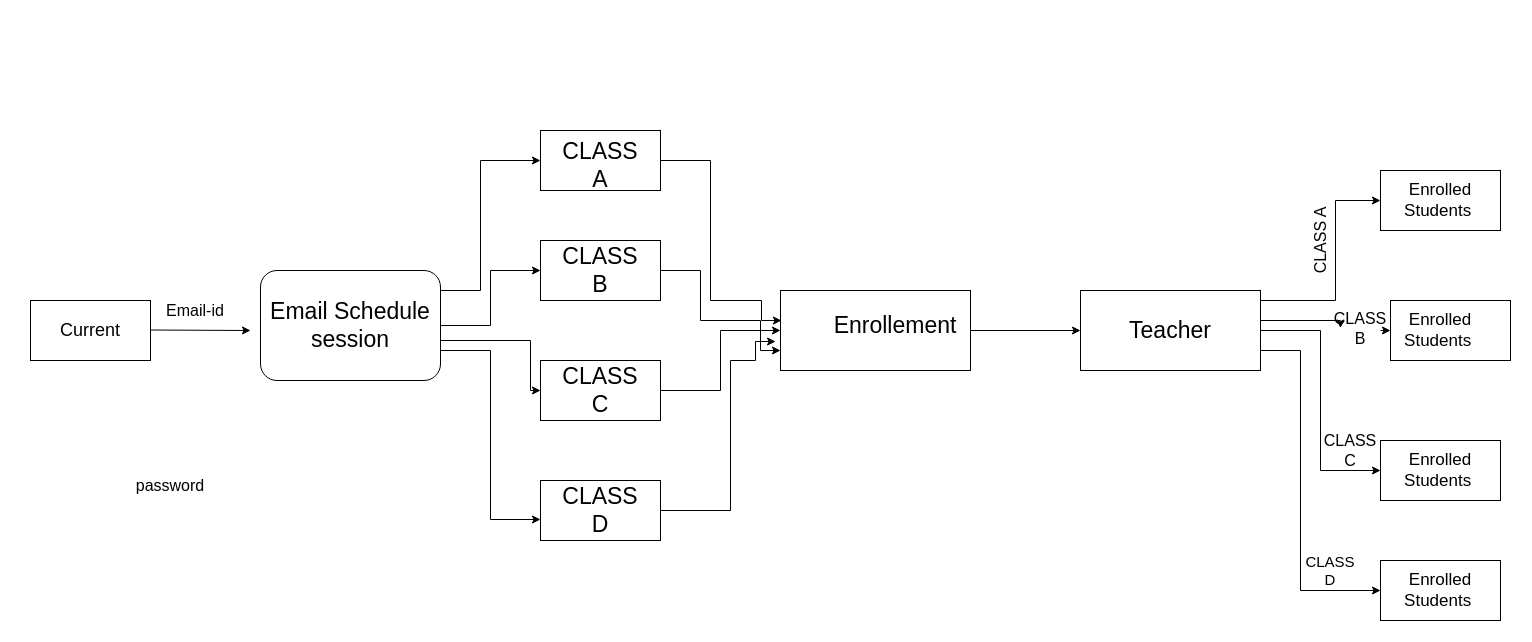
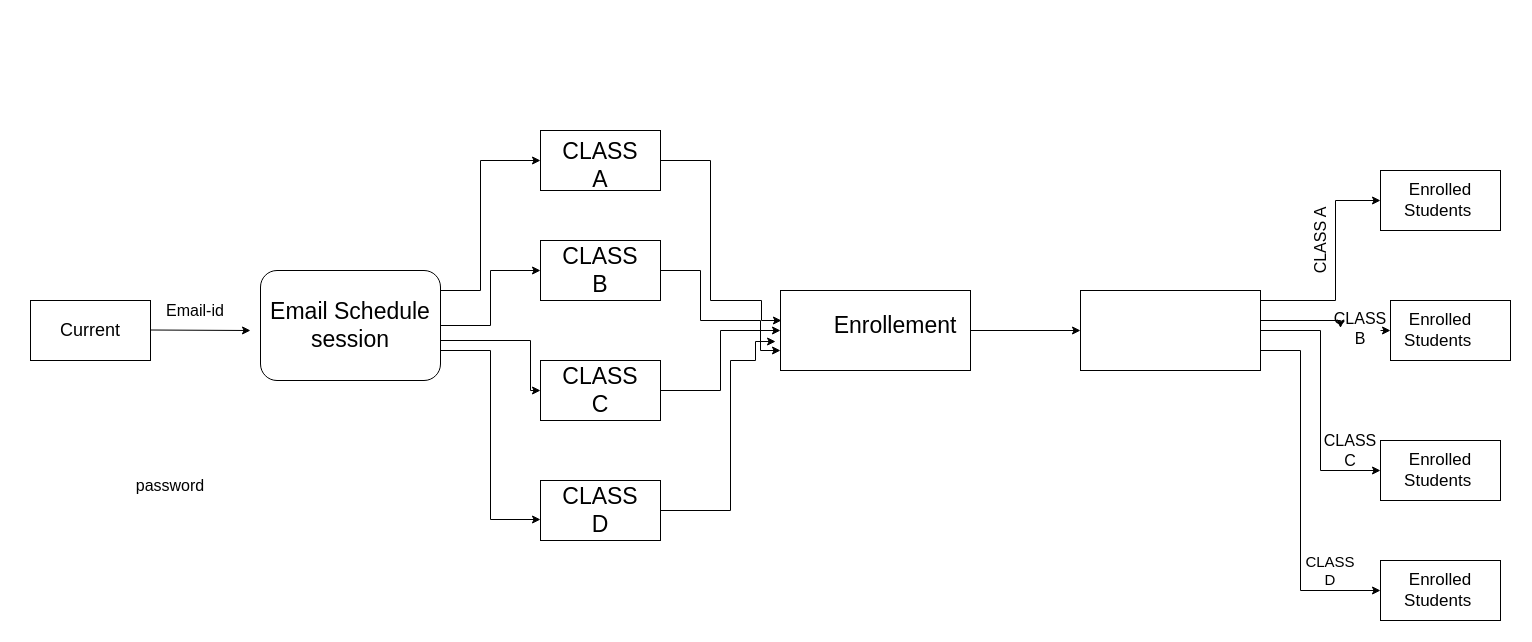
  <mxCell id="0" />
  <mxCell id="1" parent="0" />
  <mxCell id="2" value="" style="rounded=0;whiteSpace=wrap;html=1;" vertex="1" parent="1"><mxGeometry x="30" y="300" width="120" height="60" as="geometry" /></mxCell>
  <mxCell id="3" value="" style="edgeStyle=orthogonalEdgeStyle;rounded=0;orthogonalLoop=1;jettySize=auto;html=1;" edge="1" parent="1" source="7" target="13"><mxGeometry relative="1" as="geometry"><Array as="points"><mxPoint x="530" y="340" /><mxPoint x="530" y="390" /></Array></mxGeometry></mxCell>
  <mxCell id="4" style="edgeStyle=orthogonalEdgeStyle;rounded=0;orthogonalLoop=1;jettySize=auto;html=1;entryX=0;entryY=0.5;entryDx=0;entryDy=0;" edge="1" parent="1" source="7" target="11"><mxGeometry relative="1" as="geometry"><Array as="points"><mxPoint x="490" y="325" /><mxPoint x="490" y="270" /></Array></mxGeometry></mxCell>
  <mxCell id="5" style="edgeStyle=orthogonalEdgeStyle;rounded=0;orthogonalLoop=1;jettySize=auto;html=1;entryX=0;entryY=0.65;entryDx=0;entryDy=0;entryPerimeter=0;" edge="1" parent="1" source="7" target="15"><mxGeometry relative="1" as="geometry"><Array as="points"><mxPoint x="490" y="350" /><mxPoint x="490" y="519" /></Array></mxGeometry></mxCell>
  <mxCell id="6" style="edgeStyle=orthogonalEdgeStyle;rounded=0;orthogonalLoop=1;jettySize=auto;html=1;entryX=0;entryY=0.5;entryDx=0;entryDy=0;" edge="1" parent="1" source="7" target="9"><mxGeometry relative="1" as="geometry"><Array as="points"><mxPoint x="480" y="290" /><mxPoint x="480" y="160" /></Array></mxGeometry></mxCell>
  <mxCell id="7" value="" style="rounded=1;whiteSpace=wrap;html=1;" vertex="1" parent="1"><mxGeometry x="260" y="270" width="180" height="110" as="geometry" /></mxCell>
  <mxCell id="8" style="edgeStyle=orthogonalEdgeStyle;rounded=0;orthogonalLoop=1;jettySize=auto;html=1;entryX=0.005;entryY=0.375;entryDx=0;entryDy=0;entryPerimeter=0;" edge="1" parent="1" source="9" target="17"><mxGeometry relative="1" as="geometry"><Array as="points"><mxPoint x="710" y="160" /><mxPoint x="710" y="300" /><mxPoint x="761" y="300" /></Array></mxGeometry></mxCell>
  <mxCell id="9" value="" style="rounded=0;whiteSpace=wrap;html=1;" vertex="1" parent="1"><mxGeometry x="540" y="130" width="120" height="60" as="geometry" /></mxCell>
  <mxCell id="10" style="edgeStyle=orthogonalEdgeStyle;rounded=0;orthogonalLoop=1;jettySize=auto;html=1;entryX=0;entryY=0.75;entryDx=0;entryDy=0;" edge="1" parent="1" source="11" target="17"><mxGeometry relative="1" as="geometry"><Array as="points"><mxPoint x="700" y="270" /><mxPoint x="700" y="320" /><mxPoint x="760" y="320" /></Array></mxGeometry></mxCell>
  <mxCell id="11" value="" style="rounded=0;whiteSpace=wrap;html=1;" vertex="1" parent="1"><mxGeometry x="540" y="240" width="120" height="60" as="geometry" /></mxCell>
  <mxCell id="12" value="" style="edgeStyle=orthogonalEdgeStyle;rounded=0;orthogonalLoop=1;jettySize=auto;html=1;" edge="1" parent="1" source="13" target="17"><mxGeometry relative="1" as="geometry" /></mxCell>
  <mxCell id="13" value="" style="rounded=0;whiteSpace=wrap;html=1;" vertex="1" parent="1"><mxGeometry x="540" y="360" width="120" height="60" as="geometry" /></mxCell>
  <mxCell id="14" style="edgeStyle=orthogonalEdgeStyle;rounded=0;orthogonalLoop=1;jettySize=auto;html=1;entryX=-0.026;entryY=0.638;entryDx=0;entryDy=0;entryPerimeter=0;" edge="1" parent="1" source="15" target="17"><mxGeometry relative="1" as="geometry"><Array as="points"><mxPoint x="730" y="510" /><mxPoint x="730" y="360" /><mxPoint x="755" y="360" /></Array></mxGeometry></mxCell>
  <mxCell id="15" value="" style="rounded=0;whiteSpace=wrap;html=1;" vertex="1" parent="1"><mxGeometry x="540" y="480" width="120" height="60" as="geometry" /></mxCell>
  <mxCell id="16" value="" style="edgeStyle=orthogonalEdgeStyle;rounded=0;orthogonalLoop=1;jettySize=auto;html=1;" edge="1" parent="1" source="17" target="22"><mxGeometry relative="1" as="geometry" /></mxCell>
  <mxCell id="17" value="" style="rounded=0;whiteSpace=wrap;html=1;" vertex="1" parent="1"><mxGeometry x="780" y="290" width="190" height="80" as="geometry" /></mxCell>
  <mxCell id="18" style="edgeStyle=orthogonalEdgeStyle;rounded=0;orthogonalLoop=1;jettySize=auto;html=1;entryX=0;entryY=0.5;entryDx=0;entryDy=0;" edge="1" parent="1" source="22" target="23"><mxGeometry relative="1" as="geometry"><Array as="points"><mxPoint x="1335" y="300" /><mxPoint x="1335" y="200" /></Array></mxGeometry></mxCell>
  <mxCell id="19" style="edgeStyle=orthogonalEdgeStyle;rounded=0;orthogonalLoop=1;jettySize=auto;html=1;entryX=0;entryY=0.5;entryDx=0;entryDy=0;" edge="1" parent="1" source="22" target="25"><mxGeometry relative="1" as="geometry" /></mxCell>
  <mxCell id="20" style="edgeStyle=orthogonalEdgeStyle;rounded=0;orthogonalLoop=1;jettySize=auto;html=1;entryX=0;entryY=0.5;entryDx=0;entryDy=0;" edge="1" parent="1" source="22" target="26"><mxGeometry relative="1" as="geometry"><Array as="points"><mxPoint x="1300" y="350" /><mxPoint x="1300" y="590" /></Array></mxGeometry></mxCell>
  <mxCell id="21" style="edgeStyle=orthogonalEdgeStyle;rounded=0;orthogonalLoop=1;jettySize=auto;html=1;entryX=0;entryY=0.5;entryDx=0;entryDy=0;fontSize=16;" edge="1" parent="1" source="44" target="24"><mxGeometry relative="1" as="geometry"><Array as="points"><mxPoint x="1380" y="320" /></Array></mxGeometry></mxCell>
  <mxCell id="22" value="" style="rounded=0;whiteSpace=wrap;html=1;" vertex="1" parent="1"><mxGeometry x="1080" y="290" width="180" height="80" as="geometry" /></mxCell>
  <mxCell id="23" value="" style="rounded=0;whiteSpace=wrap;html=1;" vertex="1" parent="1"><mxGeometry x="1380" y="170" width="120" height="60" as="geometry" /></mxCell>
  <mxCell id="24" value="" style="rounded=0;whiteSpace=wrap;html=1;" vertex="1" parent="1"><mxGeometry x="1390" y="300" width="120" height="60" as="geometry" /></mxCell>
  <mxCell id="25" value="" style="rounded=0;whiteSpace=wrap;html=1;" vertex="1" parent="1"><mxGeometry x="1380" y="440" width="120" height="60" as="geometry" /></mxCell>
  <mxCell id="26" value="" style="rounded=0;whiteSpace=wrap;html=1;" vertex="1" parent="1"><mxGeometry x="1380" y="560" width="120" height="60" as="geometry" /></mxCell>
  <mxCell id="27" value="" style="endArrow=classic;html=1;" edge="1" parent="1"><mxGeometry width="50" height="50" relative="1" as="geometry"><mxPoint x="150" y="329.5" as="sourcePoint" /><mxPoint x="250" y="330" as="targetPoint" /></mxGeometry></mxCell>
  <mxCell id="28" value="Current" style="text;html=1;strokeColor=none;fillColor=none;align=center;verticalAlign=middle;whiteSpace=wrap;rounded=0;strokeWidth=2;fontSize=18;" vertex="1" parent="1"><mxGeometry y="270" width="140" height="120" as="geometry" x="20" /></mxCell>
  <mxCell id="29" value="Email Schedule&lt;br style=&quot;font-size: 23px;&quot;&gt;session" style="text;html=1;strokeColor=none;fillColor=none;align=center;verticalAlign=middle;whiteSpace=wrap;rounded=0;fontSize=23;" vertex="1" parent="1"><mxGeometry x="260" y="280" width="180" height="90" as="geometry" /></mxCell>
  <mxCell id="30" value="CLASS A" style="text;html=1;strokeColor=none;fillColor=none;align=center;verticalAlign=middle;whiteSpace=wrap;rounded=0;fontSize=23;" vertex="1" parent="1"><mxGeometry x="560" y="20" width="80" height="290" as="geometry" /></mxCell>
  <mxCell id="31" value="CLASS B" style="text;html=1;strokeColor=none;fillColor=none;align=center;verticalAlign=middle;whiteSpace=wrap;rounded=0;fontSize=23;" vertex="1" parent="1"><mxGeometry x="580" y="260" width="40" height="20" as="geometry" /></mxCell>
  <mxCell id="32" value="CLASS C" style="text;html=1;strokeColor=none;fillColor=none;align=center;verticalAlign=middle;whiteSpace=wrap;rounded=0;fontSize=23;" vertex="1" parent="1"><mxGeometry x="580" y="380" width="40" height="20" as="geometry" /></mxCell>
  <mxCell id="33" value="CLASS D" style="text;html=1;strokeColor=none;fillColor=none;align=center;verticalAlign=middle;whiteSpace=wrap;rounded=0;fontSize=23;" vertex="1" parent="1"><mxGeometry x="580" y="500" width="40" height="20" as="geometry" /></mxCell>
  <mxCell id="34" value="Enrollement" style="text;html=1;strokeColor=none;fillColor=none;align=center;verticalAlign=middle;whiteSpace=wrap;rounded=0;fontSize=23;" vertex="1" parent="1"><mxGeometry x="840" y="315" width="110" height="20" as="geometry" /></mxCell>
- <mxCell id="35" value="Teacher" style="text;html=1;strokeColor=none;fillColor=none;align=center;verticalAlign=middle;whiteSpace=wrap;rounded=0;fontSize=23;" vertex="1" parent="1"><mxGeometry x="1100" y="320" width="140" height="20" as="geometry" /></mxCell>
  <mxCell id="36" value="Enrolled Students&amp;nbsp;" style="text;html=1;strokeColor=none;fillColor=none;align=center;verticalAlign=middle;whiteSpace=wrap;rounded=0;fontSize=17;" vertex="1" parent="1"><mxGeometry x="1420" y="190" width="40" height="20" as="geometry" /></mxCell>
  <mxCell id="37" value="Enrolled Students&amp;nbsp;" style="text;html=1;strokeColor=none;fillColor=none;align=center;verticalAlign=middle;whiteSpace=wrap;rounded=0;fontSize=17;" vertex="1" parent="1"><mxGeometry x="1420" y="320" width="40" height="20" as="geometry" /></mxCell>
  <mxCell id="38" value="Enrolled Students&amp;nbsp;" style="text;html=1;strokeColor=none;fillColor=none;align=center;verticalAlign=middle;whiteSpace=wrap;rounded=0;fontSize=17;" vertex="1" parent="1"><mxGeometry x="1420" y="580" width="40" height="20" as="geometry" /></mxCell>
  <mxCell id="39" value="Enrolled Students&amp;nbsp;" style="text;html=1;strokeColor=none;fillColor=none;align=center;verticalAlign=middle;whiteSpace=wrap;rounded=0;fontSize=17;" vertex="1" parent="1"><mxGeometry x="1420" y="460" width="40" height="20" as="geometry" /></mxCell>
  <mxCell id="40" style="edgeStyle=orthogonalEdgeStyle;rounded=0;orthogonalLoop=1;jettySize=auto;html=1;exitX=0.5;exitY=1;exitDx=0;exitDy=0;fontSize=17;" edge="1" parent="1" source="37" target="37"><mxGeometry relative="1" as="geometry" /></mxCell>
  <mxCell id="41" value="CLASS D" style="text;html=1;strokeColor=none;fillColor=none;align=center;verticalAlign=middle;whiteSpace=wrap;rounded=0;fontSize=15;" vertex="1" parent="1"><mxGeometry x="1310" y="560" width="40" height="20" as="geometry" /></mxCell>
  <mxCell id="42" value="CLASS A" style="text;html=1;strokeColor=none;fillColor=none;align=center;verticalAlign=middle;whiteSpace=wrap;rounded=0;fontSize=16;rotation=270;" vertex="1" parent="1"><mxGeometry x="1280" y="220" width="80" height="40" as="geometry" /></mxCell>
  <mxCell id="43" value="CLASS C" style="text;html=1;strokeColor=none;fillColor=none;align=center;verticalAlign=middle;whiteSpace=wrap;rounded=0;fontSize=16;" vertex="1" parent="1"><mxGeometry x="1330" y="440" width="40" height="20" as="geometry" /></mxCell>
  <mxCell id="44" value="CLASS B" style="text;html=1;strokeColor=none;fillColor=none;align=center;verticalAlign=middle;whiteSpace=wrap;rounded=0;fontSize=16;" vertex="1" parent="1"><mxGeometry x="1340" y="310" width="40" height="35" as="geometry" /></mxCell>
  <mxCell id="45" style="edgeStyle=orthogonalEdgeStyle;rounded=0;orthogonalLoop=1;jettySize=auto;html=1;entryX=0;entryY=0.5;entryDx=0;entryDy=0;fontSize=16;" edge="1" parent="1" source="22" target="44"><mxGeometry relative="1" as="geometry"><mxPoint x="1260" y="320" as="sourcePoint" /><mxPoint x="1390" y="330" as="targetPoint" /><Array as="points"><mxPoint x="1340" y="320" /></Array></mxGeometry></mxCell>
  <mxCell id="46" value="Email-id" style="text;html=1;strokeColor=none;fillColor=none;align=center;verticalAlign=middle;whiteSpace=wrap;rounded=0;fontSize=16;" vertex="1" parent="1"><mxGeometry x="160" y="300" width="70" height="20" as="geometry" /></mxCell>
  <mxCell id="47" value="password" style="text;html=1;strokeColor=none;fillColor=none;align=center;verticalAlign=middle;whiteSpace=wrap;rounded=0;fontSize=16;" vertex="1" parent="1"><mxGeometry x="150" y="475" width="40" height="20" as="geometry" /></mxCell>
